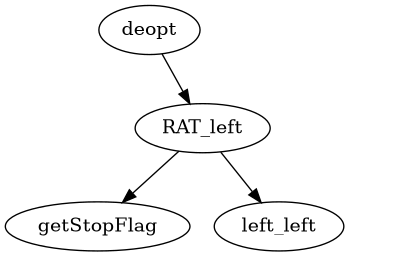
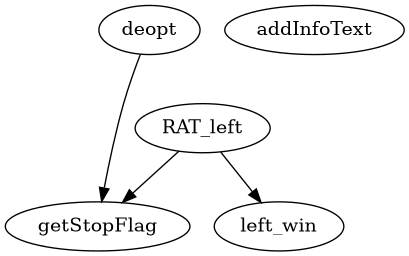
  digraph {
    n1 [label=RAT_left]
    getStopFlag
-   left_win [label=left_left]
+   left_win
    n4 [label=deopt]
+   addInfoText
    n1 -> getStopFlag
    n1 -> left_win
-   n4 -> n1
+   n4 -> getStopFlag
  }
